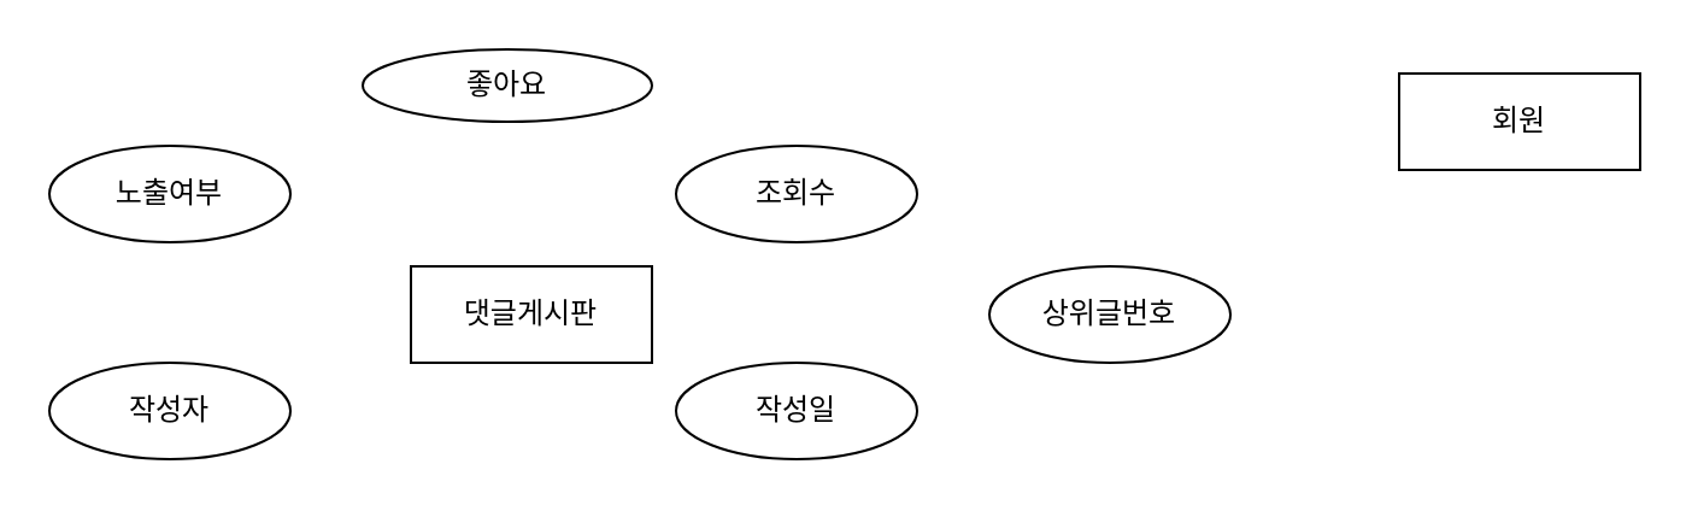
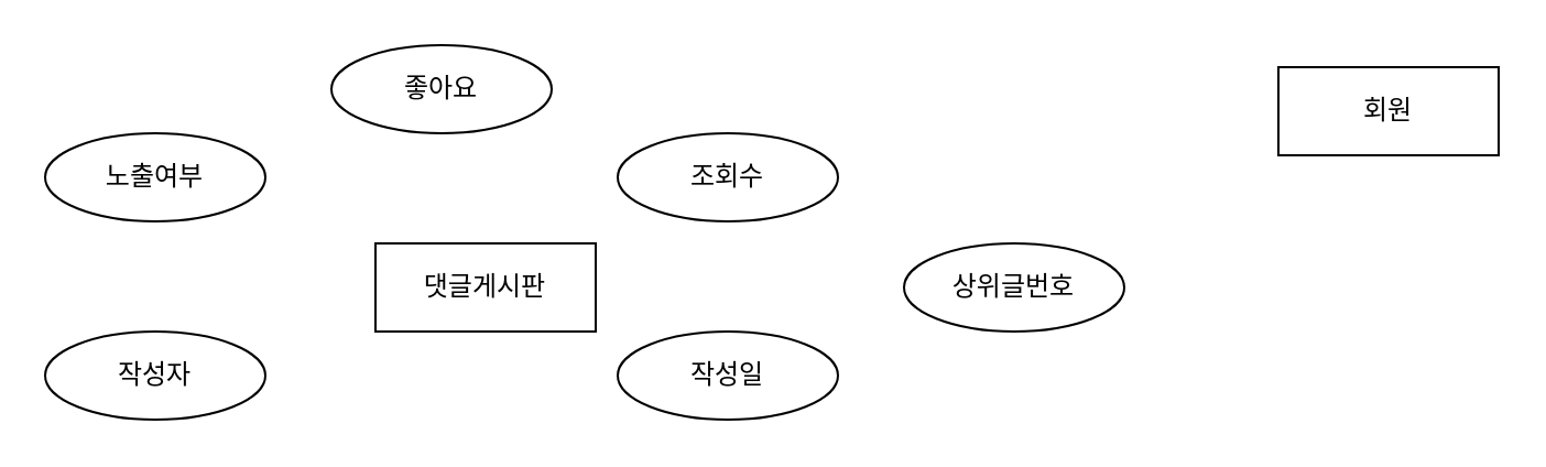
  <mxCell id="0" />
  <mxCell id="1" parent="0" />
  <mxCell id="2" value="댓글게시판" style="whiteSpace=wrap;html=1;align=center;" vertex="1" parent="1"><mxGeometry x="170" y="110" width="100" height="40" as="geometry" /></mxCell>
  <mxCell id="3" value="회원" style="whiteSpace=wrap;html=1;align=center;" vertex="1" parent="1"><mxGeometry x="580" y="30" width="100" height="40" as="geometry" /></mxCell>
  <mxCell id="4" value="작성자" style="ellipse;whiteSpace=wrap;html=1;align=center;" vertex="1" parent="1"><mxGeometry x="20" y="150" width="100" height="40" as="geometry" /></mxCell>
  <mxCell id="5" value="작성일" style="ellipse;whiteSpace=wrap;html=1;align=center;" vertex="1" parent="1"><mxGeometry x="280" y="150" width="100" height="40" as="geometry" /></mxCell>
  <mxCell id="6" value="조회수" style="ellipse;whiteSpace=wrap;html=1;align=center;" vertex="1" parent="1"><mxGeometry x="280" y="60" width="100" height="40" as="geometry" /></mxCell>
- <mxCell id="7" value="좋아요" style="ellipse;whiteSpace=wrap;html=1;align=center;" vertex="1" parent="1"><mxGeometry x="150" y="20" width="120" height="30" as="geometry" /></mxCell>
+ <mxCell id="7" value="좋아요" style="ellipse;whiteSpace=wrap;html=1;align=center;" vertex="1" parent="1"><mxGeometry x="150" y="20" width="100" height="40" as="geometry" /></mxCell>
  <mxCell id="8" value="노출여부" style="ellipse;whiteSpace=wrap;html=1;align=center;" vertex="1" parent="1"><mxGeometry x="20" y="60" width="100" height="40" as="geometry" /></mxCell>
  <mxCell id="9" value="상위글번호" style="ellipse;whiteSpace=wrap;html=1;align=center;" vertex="1" parent="1"><mxGeometry x="410" y="110" width="100" height="40" as="geometry" /></mxCell>
